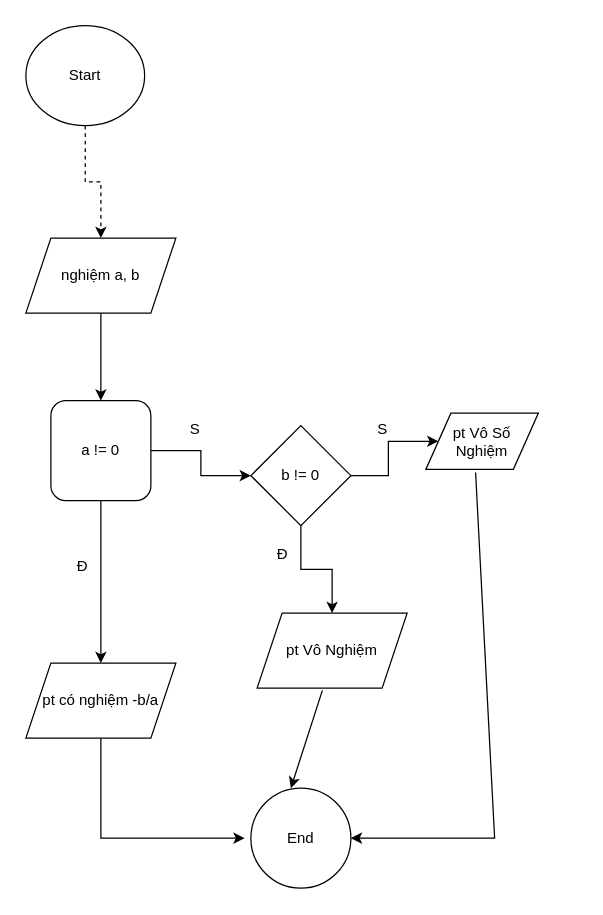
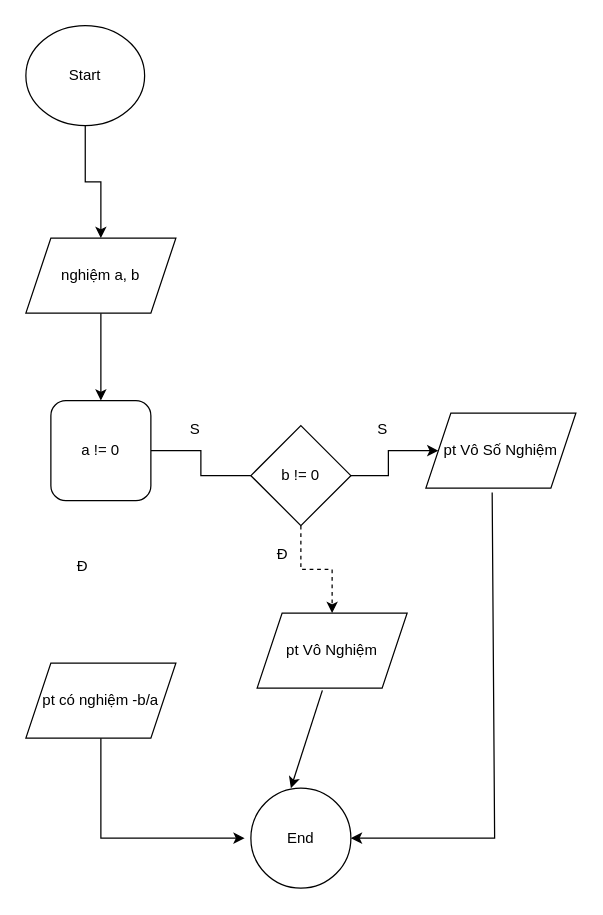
  <mxCell id="0" />
  <mxCell id="1" parent="0" />
- <mxCell id="2" value="" style="edgeStyle=orthogonalEdgeStyle;rounded=0;orthogonalLoop=1;jettySize=auto;html=1;dashed=1;" edge="1" parent="1" source="3" target="5"><mxGeometry relative="1" as="geometry" /></mxCell>
+ <mxCell id="2" value="" style="edgeStyle=orthogonalEdgeStyle;rounded=0;orthogonalLoop=1;jettySize=auto;html=1;" edge="1" parent="1" source="3" target="5"><mxGeometry relative="1" as="geometry" /></mxCell>
  <mxCell id="3" value="Start" style="ellipse;whiteSpace=wrap;html=1;" vertex="1" parent="1"><mxGeometry x="20" y="20" width="95" height="80" as="geometry" /></mxCell>
  <mxCell id="4" value="" style="edgeStyle=orthogonalEdgeStyle;rounded=0;orthogonalLoop=1;jettySize=auto;html=1;" edge="1" parent="1" source="5" target="8"><mxGeometry relative="1" as="geometry" /></mxCell>
  <mxCell id="5" value="nghiệm a, b" style="shape=parallelogram;perimeter=parallelogramPerimeter;whiteSpace=wrap;html=1;fixedSize=1;" vertex="1" parent="1"><mxGeometry x="20" y="190" width="120" height="60" as="geometry" /></mxCell>
- <mxCell id="6" value="" style="edgeStyle=orthogonalEdgeStyle;rounded=0;orthogonalLoop=1;jettySize=auto;html=1;" edge="1" parent="1" source="8" target="11"><mxGeometry relative="1" as="geometry" /></mxCell>
- <mxCell id="7" value="" style="edgeStyle=orthogonalEdgeStyle;rounded=0;orthogonalLoop=1;jettySize=auto;html=1;" edge="1" parent="1" source="8" target="15"><mxGeometry relative="1" as="geometry" /></mxCell>
+ <mxCell id="6" value="" style="edgeStyle=orthogonalEdgeStyle;rounded=0;orthogonalLoop=1;jettySize=auto;html=1;endArrow=none;" edge="1" parent="1" source="8" target="11"><mxGeometry relative="1" as="geometry" /></mxCell>
  <mxCell id="8" value="a != 0" style="whiteSpace=wrap;html=1;rounded=1;" vertex="1" parent="1"><mxGeometry x="40" y="320" width="80" height="80" as="geometry" /></mxCell>
  <mxCell id="9" value="" style="edgeStyle=orthogonalEdgeStyle;rounded=0;orthogonalLoop=1;jettySize=auto;html=1;" edge="1" parent="1" source="11" target="13"><mxGeometry relative="1" as="geometry" /></mxCell>
- <mxCell id="10" value="" style="edgeStyle=orthogonalEdgeStyle;rounded=0;orthogonalLoop=1;jettySize=auto;html=1;" edge="1" parent="1" source="11" target="14"><mxGeometry relative="1" as="geometry" /></mxCell>
+ <mxCell id="10" value="" style="edgeStyle=orthogonalEdgeStyle;rounded=0;orthogonalLoop=1;jettySize=auto;html=1;dashed=1;" edge="1" parent="1" source="11" target="14"><mxGeometry relative="1" as="geometry" /></mxCell>
  <mxCell id="11" value="b != 0" style="rhombus;whiteSpace=wrap;html=1;" vertex="1" parent="1"><mxGeometry x="200" y="340" width="80" height="80" as="geometry" /></mxCell>
  <mxCell id="12" value="S" style="text;html=1;align=center;verticalAlign=middle;resizable=0;points=[];autosize=1;strokeColor=none;fillColor=none;" vertex="1" parent="1"><mxGeometry x="140" y="328" width="30" height="30" as="geometry" /></mxCell>
- <mxCell id="13" value="pt Vô Số Nghiệm" style="shape=parallelogram;perimeter=parallelogramPerimeter;whiteSpace=wrap;html=1;fixedSize=1;" vertex="1" parent="1"><mxGeometry x="340" y="330" width="90" height="45" as="geometry" /></mxCell>
+ <mxCell id="13" value="pt Vô Số Nghiệm" style="shape=parallelogram;perimeter=parallelogramPerimeter;whiteSpace=wrap;html=1;fixedSize=1;" vertex="1" parent="1"><mxGeometry x="340" y="330" width="120" height="60" as="geometry" /></mxCell>
  <mxCell id="14" value="pt Vô Nghiệm" style="shape=parallelogram;perimeter=parallelogramPerimeter;whiteSpace=wrap;html=1;fixedSize=1;" vertex="1" parent="1"><mxGeometry x="205" y="490" width="120" height="60" as="geometry" /></mxCell>
  <mxCell id="15" value="pt có nghiệm -b/a" style="shape=parallelogram;perimeter=parallelogramPerimeter;whiteSpace=wrap;html=1;fixedSize=1;" vertex="1" parent="1"><mxGeometry x="20" y="530" width="120" height="60" as="geometry" /></mxCell>
  <mxCell id="16" value="S" style="text;html=1;align=center;verticalAlign=middle;resizable=0;points=[];autosize=1;strokeColor=none;fillColor=none;" vertex="1" parent="1"><mxGeometry x="290" y="328" width="30" height="30" as="geometry" /></mxCell>
  <mxCell id="17" value="" style="endArrow=classic;html=1;rounded=0;exitX=0.5;exitY=1;exitDx=0;exitDy=0;" edge="1" parent="1" source="15"><mxGeometry width="50" height="50" relative="1" as="geometry"><mxPoint x="55" y="540" as="sourcePoint" /><mxPoint x="195" y="670" as="targetPoint" /><Array as="points"><mxPoint x="80" y="670" /></Array></mxGeometry></mxCell>
  <mxCell id="18" value="" style="endArrow=classic;html=1;rounded=0;exitX=0.435;exitY=1.03;exitDx=0;exitDy=0;exitPerimeter=0;" edge="1" parent="1" source="14"><mxGeometry width="50" height="50" relative="1" as="geometry"><mxPoint x="55" y="540" as="sourcePoint" /><mxPoint x="232" y="630" as="targetPoint" /></mxGeometry></mxCell>
  <mxCell id="19" value="" style="endArrow=classic;html=1;rounded=0;exitX=0.442;exitY=1.057;exitDx=0;exitDy=0;exitPerimeter=0;" edge="1" parent="1" source="13" target="20"><mxGeometry width="50" height="50" relative="1" as="geometry"><mxPoint x="55" y="540" as="sourcePoint" /><mxPoint x="305" y="650" as="targetPoint" /><Array as="points"><mxPoint x="395" y="670" /></Array></mxGeometry></mxCell>
  <mxCell id="20" value="End" style="ellipse;whiteSpace=wrap;html=1;aspect=fixed;" vertex="1" parent="1"><mxGeometry x="200" y="630" width="80" height="80" as="geometry" /></mxCell>
  <mxCell id="21" value="Đ" style="text;html=1;align=center;verticalAlign=middle;resizable=0;points=[];autosize=1;strokeColor=none;fillColor=none;" vertex="1" parent="1"><mxGeometry x="50" y="438" width="30" height="30" as="geometry" /></mxCell>
  <mxCell id="22" value="Đ" style="text;html=1;align=center;verticalAlign=middle;resizable=0;points=[];autosize=1;strokeColor=none;fillColor=none;" vertex="1" parent="1"><mxGeometry x="210" y="428" width="30" height="30" as="geometry" /></mxCell>
